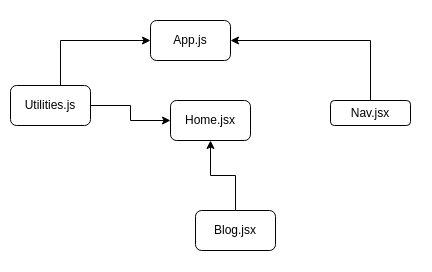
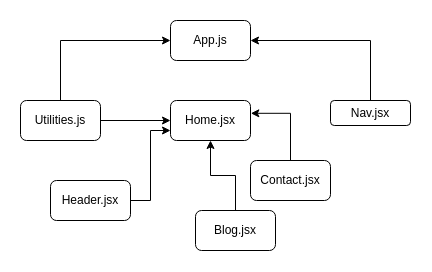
  <mxCell id="0" />
  <mxCell id="1" parent="0" />
  <mxCell id="2" value="" style="edgeStyle=orthogonalEdgeStyle;rounded=0;orthogonalLoop=1;jettySize=auto;html=1;entryX=0;entryY=0.5;entryDx=0;entryDy=0;" edge="1" parent="1" source="6" target="4"><mxGeometry relative="1" as="geometry"><Array as="points"><mxPoint x="60" y="40" /></Array></mxGeometry></mxCell>
  <mxCell id="3" value="" style="edgeStyle=orthogonalEdgeStyle;rounded=0;orthogonalLoop=1;jettySize=auto;html=1;" edge="1" parent="1" source="9" target="4"><mxGeometry relative="1" as="geometry"><Array as="points"><mxPoint x="370" y="40" /></Array></mxGeometry></mxCell>
- <mxCell id="4" value="App.js" style="rounded=1;whiteSpace=wrap;html=1;" vertex="1" parent="1"><mxGeometry x="150" y="20" width="80" height="40" as="geometry" /></mxCell>
+ <mxCell id="4" value="App.js" style="rounded=1;whiteSpace=wrap;html=1;" vertex="1" parent="1"><mxGeometry x="170" y="20" width="80" height="40" as="geometry" /></mxCell>
  <mxCell id="5" value="" style="edgeStyle=orthogonalEdgeStyle;rounded=0;orthogonalLoop=1;jettySize=auto;html=1;" edge="1" parent="1" source="6" target="8"><mxGeometry relative="1" as="geometry" /></mxCell>
- <mxCell id="6" value="Utilities.js" style="whiteSpace=wrap;html=1;rounded=1;" vertex="1" parent="1"><mxGeometry x="10" y="85" width="80" height="40" as="geometry" /></mxCell>
+ <mxCell id="6" value="Utilities.js" style="whiteSpace=wrap;html=1;rounded=1;" vertex="1" parent="1"><mxGeometry x="20" y="100" width="80" height="40" as="geometry" /></mxCell>
  <mxCell id="7" value="" style="edgeStyle=orthogonalEdgeStyle;rounded=0;orthogonalLoop=1;jettySize=auto;html=1;" edge="1" parent="1" source="10" target="8"><mxGeometry relative="1" as="geometry" /></mxCell>
  <mxCell id="8" value="Home.jsx" style="whiteSpace=wrap;html=1;rounded=1;" vertex="1" parent="1"><mxGeometry x="170" y="100" width="80" height="40" as="geometry" /></mxCell>
  <mxCell id="9" value="Nav.jsx" style="whiteSpace=wrap;html=1;rounded=1;" vertex="1" parent="1"><mxGeometry x="330" y="100" width="80" height="25" as="geometry" /></mxCell>
  <mxCell id="10" value="Blog.jsx" style="rounded=1;whiteSpace=wrap;html=1;" vertex="1" parent="1"><mxGeometry x="195" y="210" width="80" height="40" as="geometry" /></mxCell>
+ <mxCell id="11" value="" style="edgeStyle=orthogonalEdgeStyle;rounded=0;orthogonalLoop=1;jettySize=auto;html=1;entryX=1.004;entryY=0.32;entryDx=0;entryDy=0;entryPerimeter=0;" edge="1" parent="1" source="12" target="8"><mxGeometry relative="1" as="geometry" /></mxCell>
+ <mxCell id="12" value="Contact.jsx" style="rounded=1;whiteSpace=wrap;html=1;" vertex="1" parent="1"><mxGeometry x="250" y="160" width="80" height="40" as="geometry" /></mxCell>
+ <mxCell id="13" value="" style="edgeStyle=orthogonalEdgeStyle;rounded=0;orthogonalLoop=1;jettySize=auto;html=1;entryX=0;entryY=0.75;entryDx=0;entryDy=0;" edge="1" parent="1" source="14" target="8"><mxGeometry relative="1" as="geometry" /></mxCell>
+ <mxCell id="14" value="Header.jsx" style="rounded=1;whiteSpace=wrap;html=1;" vertex="1" parent="1"><mxGeometry x="50" y="180" width="80" height="40" as="geometry" /></mxCell>
